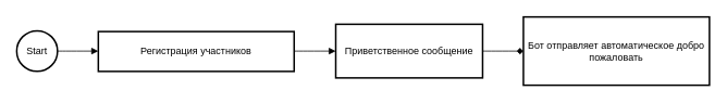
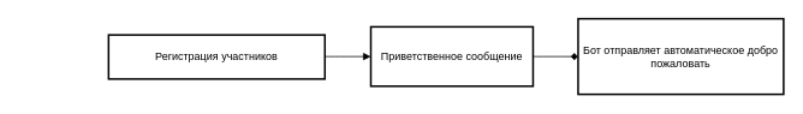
  <mxCell id="0" />
  <mxCell id="1" parent="0" />
- <mxCell id="2" value="Start" style="ellipse;aspect=fixed;strokeWidth=2;whiteSpace=wrap;" vertex="1" parent="1"><mxGeometry x="20" y="37" width="50" height="50" as="geometry" /></mxCell>
  <mxCell id="3" value="Регистрация участников" style="whiteSpace=wrap;strokeWidth=2;" vertex="1" parent="1"><mxGeometry x="120" y="38" width="240" height="49" as="geometry" /></mxCell>
  <mxCell id="4" value="Приветственное сообщение" style="whiteSpace=wrap;strokeWidth=2;" vertex="1" parent="1"><mxGeometry x="411" y="29" width="180" height="66" as="geometry" /></mxCell>
  <mxCell id="5" value="Бот отправляет автоматическое добро пожаловать" style="whiteSpace=wrap;strokeWidth=2;" vertex="1" parent="1"><mxGeometry x="641" y="20" width="228" height="84" as="geometry" /></mxCell>
- <mxCell id="6" value="" style="curved=1;startArrow=none;endArrow=block;exitX=1.01;exitY=0.5;entryX=0;entryY=0.49;" edge="1" parent="1" source="2" target="3"><mxGeometry relative="1" as="geometry"><Array as="points" /></mxGeometry></mxCell>
  <mxCell id="7" value="" style="curved=1;startArrow=none;endArrow=block;exitX=1;exitY=0.49;entryX=0;entryY=0.5;" edge="1" parent="1" source="3" target="4"><mxGeometry relative="1" as="geometry"><Array as="points" /></mxGeometry></mxCell>
  <mxCell id="8" value="" style="curved=1;startArrow=none;endArrow=diamond;exitX=1;exitY=0.5;entryX=0;entryY=0.5;" edge="1" parent="1" source="4" target="5"><mxGeometry relative="1" as="geometry"><Array as="points" /></mxGeometry></mxCell>
